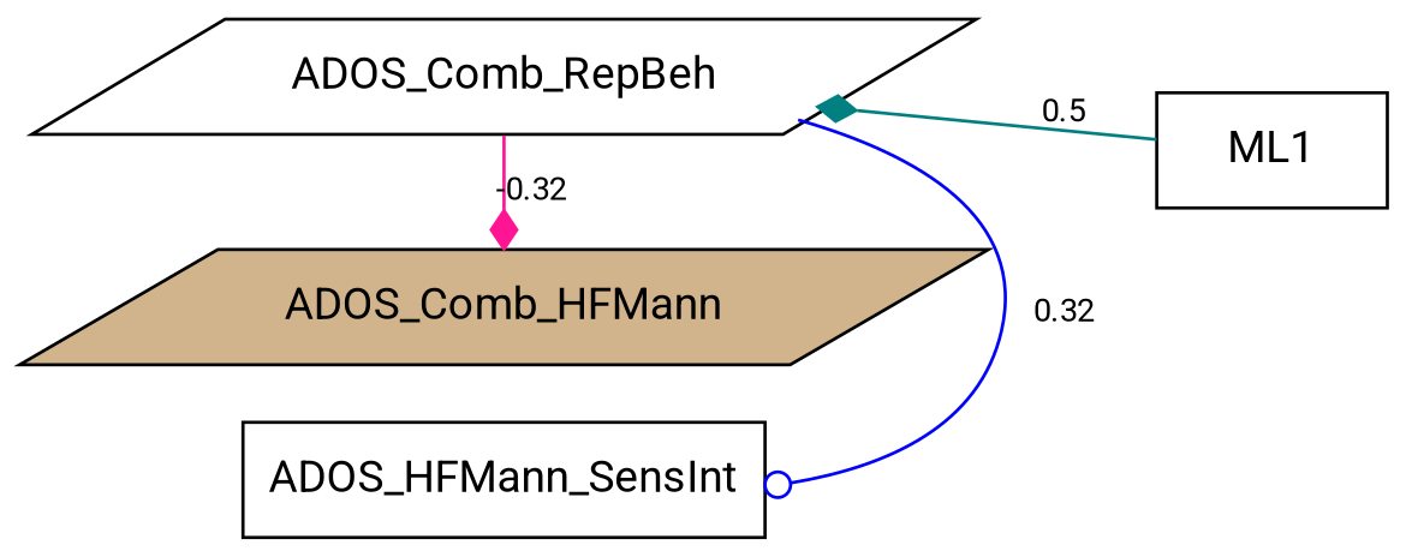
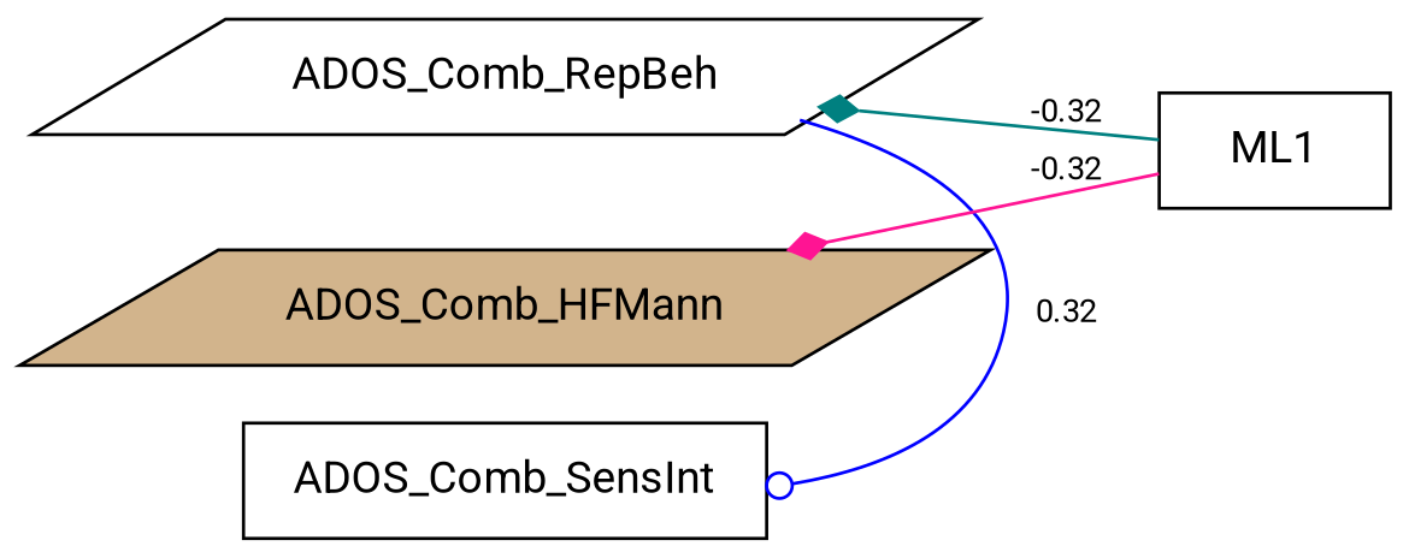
  digraph {
    fontname=Roboto
    rankdir=RL
    node [fillcolor=white fontname=Roboto fontsize=14 shape=parallelogram style=filled]
    edge [arrowhead=diamond fontname=Roboto fontsize=10]
    n1 [fillcolor=tan label=ADOS_Comb_HFMann width=2]
-   n2 [label=ADOS_HFMann_SensInt shape=box width=2]
+   n2 [label=ADOS_Comb_SensInt shape=box width=2]
    n3 [label=ADOS_Comb_RepBeh width=2]
    ML1 [shape=box width=1]
    subgraph sub_1 {
      rank=same
      n1
      n2
      n3
    }
    subgraph sub_2 {
      rank=same
      ML1
    }
    n3 -> n2 [arrowhead=odot color=blue label=0.32]
-   n3 -> n1 [color=deeppink label=-0.32]
-   ML1 -> n3 [color=teal label=0.5]
+   ML1 -> n1 [color=deeppink label=-0.32]
+   ML1 -> n3 [color=teal label=-0.32]
  }
